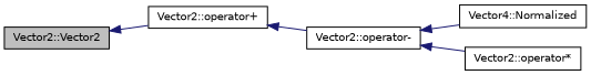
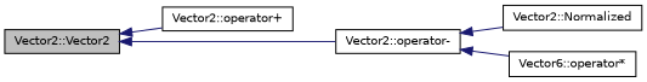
  digraph {
    rankdir=LR
    node [color=black fontname=Helvetica fontsize=10 shape=record]
    edge [color=midnightblue dir=back fontname=Helvetica fontsize=10 labelfontname=Helvetica labelfontsize=10 style=solid]
    n1 [fillcolor=grey75 fontcolor=black height=0.2 label="Vector2::Vector2" style=filled width=0.4]
    n2 [height=0.2 label="Vector2::operator+" width=0.4]
    n3 [height=0.2 label="Vector2::operator-" width=0.4]
-   n4 [height=0.2 label="Vector4::Normalized" width=0.4]
-   n5 [height=0.2 label="Vector2::operator*" width=0.4]
+   n4 [height=0.2 label="Vector2::Normalized" width=0.4]
+   n5 [height=0.2 label="Vector6::operator*" width=0.4]
    n1 -> n2
-   n2 -> n3
+   n1 -> n3
    n3 -> n4
    n3 -> n5
  }
